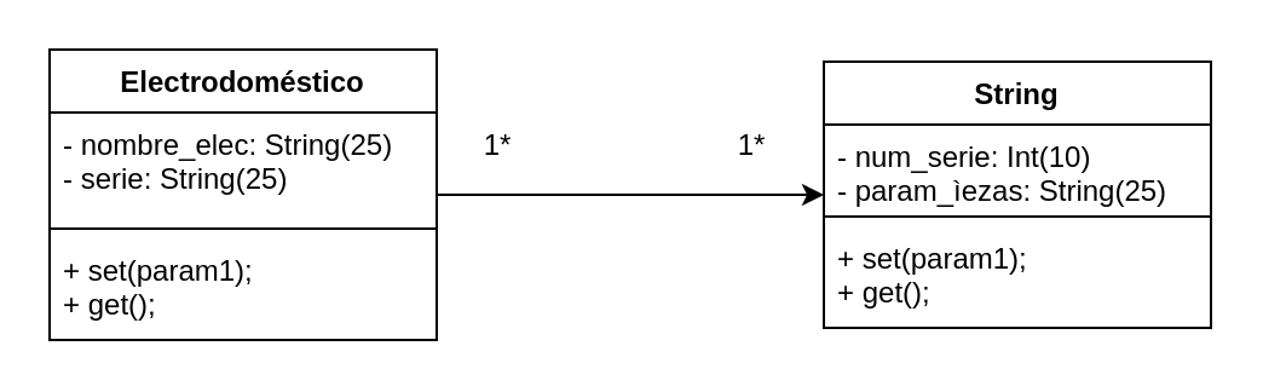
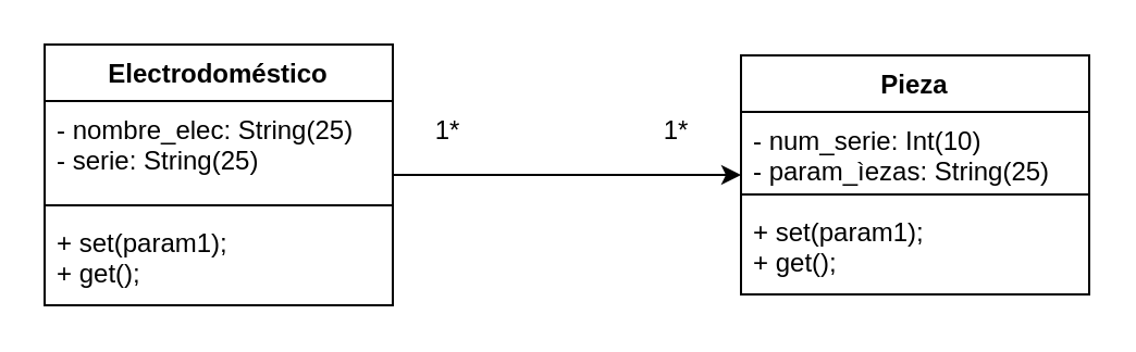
  <mxCell id="0" />
  <mxCell id="1" parent="0" />
  <mxCell id="2" style="edgeStyle=orthogonalEdgeStyle;rounded=0;orthogonalLoop=1;jettySize=auto;html=1;" edge="1" parent="1" source="3"><mxGeometry relative="1" as="geometry"><mxPoint x="340" y="80" as="targetPoint" /></mxGeometry></mxCell>
  <mxCell id="3" value="Electrodoméstico" style="swimlane;fontStyle=1;align=center;verticalAlign=top;childLayout=stackLayout;horizontal=1;startSize=26;horizontalStack=0;resizeParent=1;resizeParentMax=0;resizeLast=0;collapsible=1;marginBottom=0;" vertex="1" parent="1"><mxGeometry x="20" y="20" width="160" height="120" as="geometry" /></mxCell>
  <mxCell id="4" value="- nombre_elec: String(25)&#10;- serie: String(25)" style="text;strokeColor=none;fillColor=none;align=left;verticalAlign=top;spacingLeft=4;spacingRight=4;overflow=hidden;rotatable=0;points=[[0,0.5],[1,0.5]];portConstraint=eastwest;" vertex="1" parent="3"><mxGeometry y="26" width="160" height="44" as="geometry" /></mxCell>
  <mxCell id="5" value="" style="line;strokeWidth=1;fillColor=none;align=left;verticalAlign=middle;spacingTop=-1;spacingLeft=3;spacingRight=3;rotatable=0;labelPosition=right;points=[];portConstraint=eastwest;strokeColor=inherit;" vertex="1" parent="3"><mxGeometry y="70" width="160" height="8" as="geometry" /></mxCell>
  <mxCell id="6" value="+ set(param1);&#10;+ get();" style="text;strokeColor=none;fillColor=none;align=left;verticalAlign=top;spacingLeft=4;spacingRight=4;overflow=hidden;rotatable=0;points=[[0,0.5],[1,0.5]];portConstraint=eastwest;" vertex="1" parent="3"><mxGeometry y="78" width="160" height="42" as="geometry" /></mxCell>
- <mxCell id="7" value="String" style="swimlane;fontStyle=1;align=center;verticalAlign=top;childLayout=stackLayout;horizontal=1;startSize=26;horizontalStack=0;resizeParent=1;resizeParentMax=0;resizeLast=0;collapsible=1;marginBottom=0;" vertex="1" parent="1"><mxGeometry x="340" y="25" width="160" height="110" as="geometry" /></mxCell>
+ <mxCell id="7" value="Pieza" style="swimlane;fontStyle=1;align=center;verticalAlign=top;childLayout=stackLayout;horizontal=1;startSize=26;horizontalStack=0;resizeParent=1;resizeParentMax=0;resizeLast=0;collapsible=1;marginBottom=0;" vertex="1" parent="1"><mxGeometry x="340" y="25" width="160" height="110" as="geometry" /></mxCell>
  <mxCell id="8" value="- num_serie: Int(10)&#10;- param_ìezas: String(25)" style="text;strokeColor=none;fillColor=none;align=left;verticalAlign=top;spacingLeft=4;spacingRight=4;overflow=hidden;rotatable=0;points=[[0,0.5],[1,0.5]];portConstraint=eastwest;" vertex="1" parent="7"><mxGeometry y="26" width="160" height="34" as="geometry" /></mxCell>
  <mxCell id="9" value="" style="line;strokeWidth=1;fillColor=none;align=left;verticalAlign=middle;spacingTop=-1;spacingLeft=3;spacingRight=3;rotatable=0;labelPosition=right;points=[];portConstraint=eastwest;strokeColor=inherit;" vertex="1" parent="7"><mxGeometry y="60" width="160" height="8" as="geometry" /></mxCell>
  <mxCell id="10" value="+ set(param1);&#10;+ get();" style="text;strokeColor=none;fillColor=none;align=left;verticalAlign=top;spacingLeft=4;spacingRight=4;overflow=hidden;rotatable=0;points=[[0,0.5],[1,0.5]];portConstraint=eastwest;" vertex="1" parent="7"><mxGeometry y="68" width="160" height="42" as="geometry" /></mxCell>
  <mxCell id="11" value="1*" style="text;html=1;align=center;verticalAlign=middle;resizable=0;points=[];autosize=1;strokeColor=none;fillColor=none;" vertex="1" parent="1"><mxGeometry x="190" y="45" width="30" height="30" as="geometry" /></mxCell>
  <mxCell id="12" value="1*" style="text;html=1;align=center;verticalAlign=middle;resizable=0;points=[];autosize=1;strokeColor=none;fillColor=none;" vertex="1" parent="1"><mxGeometry x="295" y="45" width="30" height="30" as="geometry" /></mxCell>
